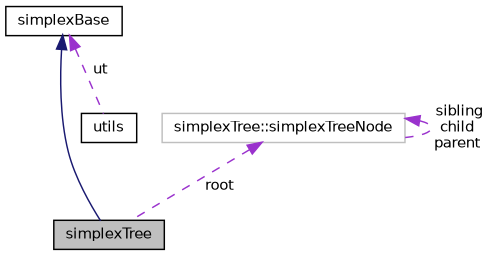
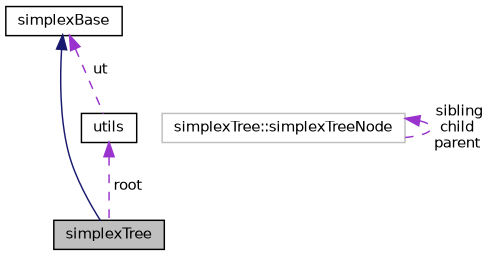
  digraph {
    node [color=black fillcolor=white fontname=Helvetica fontsize=10 shape=record style=filled]
    edge [color=darkorchid3 dir=back fontname=Helvetica fontsize=10 labelfontname=Helvetica labelfontsize=10 style=dashed]
    n1 [fillcolor=grey75 fontcolor=black height=0.2 label=simplexTree width=0.4]
    n2 [height=0.2 label=simplexBase width=0.4]
    n3 [height=0.2 label=utils width=0.4]
    n4 [color=grey75 height=0.2 label="simplexTree::simplexTreeNode" width=0.4]
    n2 -> n1 [color=midnightblue style=solid]
    n2 -> n3 [label=" ut"]
-   n4 -> n1 [label=" root"]
+   n3 -> n1 [label=" root"]
    n4 -> n4 [label=" sibling\nchild\nparent"]
  }
